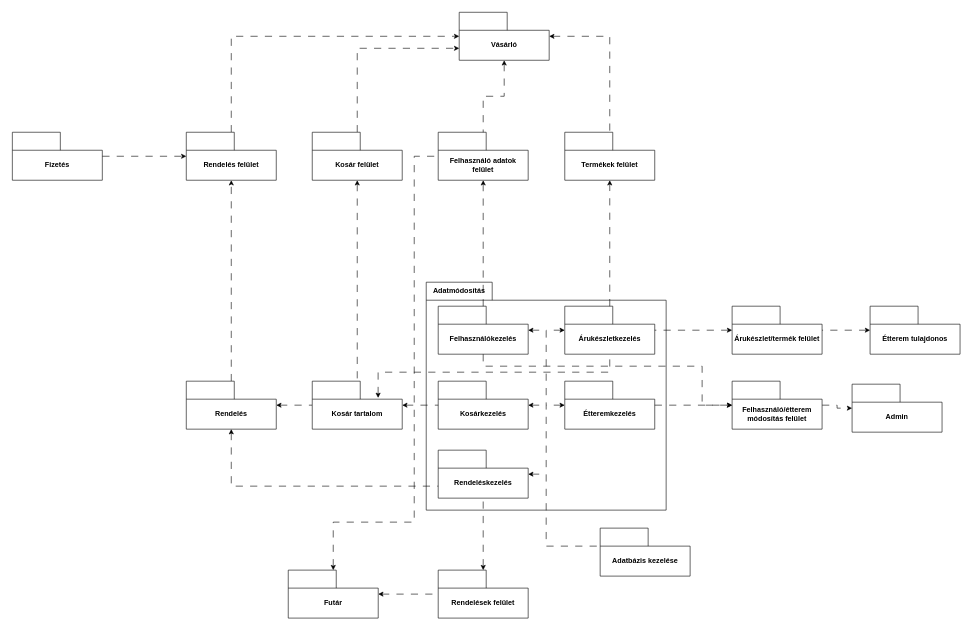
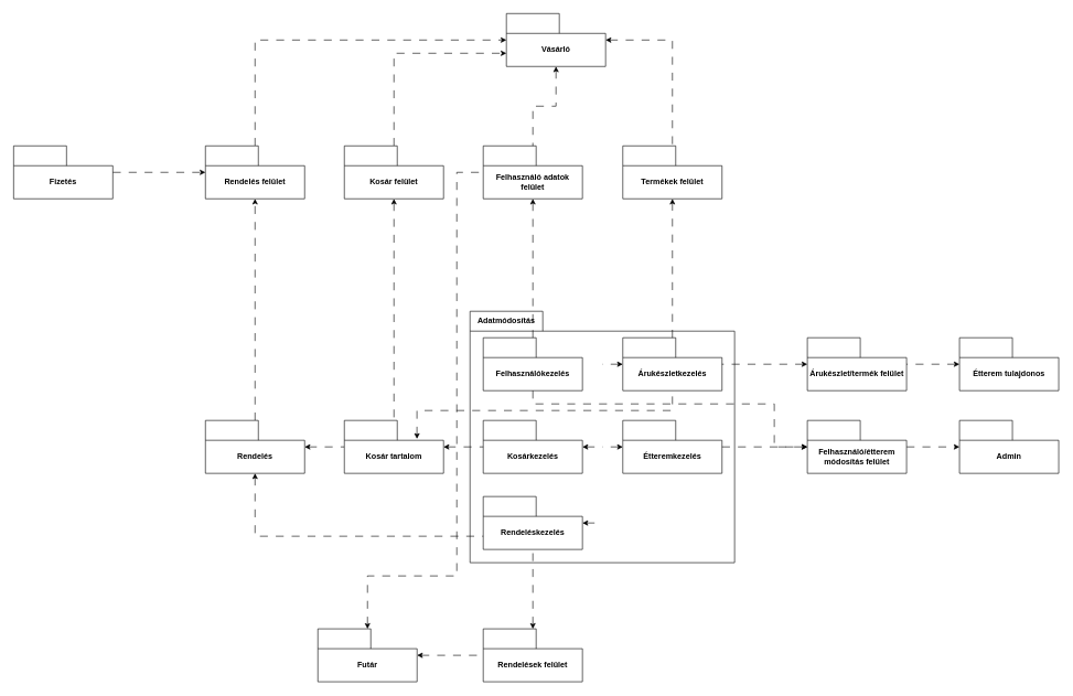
  <mxCell id="0" />
  <mxCell id="1" parent="0" />
  <mxCell id="2" style="edgeStyle=orthogonalEdgeStyle;rounded=0;orthogonalLoop=1;jettySize=auto;html=1;dashed=1;dashPattern=12 12;startArrow=classic;startFill=1;endArrow=none;endFill=0;" parent="1" source="4" target="11" edge="1"><mxGeometry relative="1" as="geometry" /></mxCell>
  <mxCell id="3" style="edgeStyle=orthogonalEdgeStyle;rounded=0;orthogonalLoop=1;jettySize=auto;html=1;dashed=1;dashPattern=12 12;" parent="1" source="4" target="29" edge="1"><mxGeometry relative="1" as="geometry" /></mxCell>
  <mxCell id="4" value="Rendelés" style="shape=folder;fontStyle=1;tabWidth=80;tabHeight=30;tabPosition=left;html=1;boundedLbl=1;whiteSpace=wrap;" parent="1" vertex="1"><mxGeometry x="310" y="635" width="150" height="80" as="geometry" /></mxCell>
  <mxCell id="5" value="Vásárló" style="shape=folder;fontStyle=1;tabWidth=80;tabHeight=30;tabPosition=left;html=1;boundedLbl=1;whiteSpace=wrap;" parent="1" vertex="1"><mxGeometry x="765" y="20" width="150" height="80" as="geometry" /></mxCell>
- <mxCell id="6" value="Adatbázis kezelése" style="shape=folder;fontStyle=1;tabWidth=80;tabHeight=30;tabPosition=left;html=1;boundedLbl=1;whiteSpace=wrap;" parent="1" vertex="1"><mxGeometry x="1000" y="880" width="150" height="80" as="geometry" /></mxCell>
  <mxCell id="7" value="Fizetés" style="shape=folder;fontStyle=1;tabWidth=80;tabHeight=30;tabPosition=left;html=1;boundedLbl=1;whiteSpace=wrap;" parent="1" vertex="1"><mxGeometry x="20" y="220" width="150" height="80" as="geometry" /></mxCell>
  <mxCell id="8" style="edgeStyle=orthogonalEdgeStyle;rounded=0;orthogonalLoop=1;jettySize=auto;html=1;dashed=1;dashPattern=12 12;startArrow=classic;startFill=1;endArrow=none;endFill=0;" parent="1" source="10" target="11" edge="1"><mxGeometry relative="1" as="geometry" /></mxCell>
  <mxCell id="9" style="edgeStyle=orthogonalEdgeStyle;rounded=0;orthogonalLoop=1;jettySize=auto;html=1;dashed=1;dashPattern=12 12;" parent="1" source="10" target="5" edge="1"><mxGeometry relative="1" as="geometry"><Array as="points"><mxPoint x="595" y="80" /></Array></mxGeometry></mxCell>
  <mxCell id="10" value="Kosár felület" style="shape=folder;fontStyle=1;tabWidth=80;tabHeight=30;tabPosition=left;html=1;boundedLbl=1;whiteSpace=wrap;" parent="1" vertex="1"><mxGeometry x="520" y="220" width="150" height="80" as="geometry" /></mxCell>
  <mxCell id="11" value="Kosár tartalom" style="shape=folder;fontStyle=1;tabWidth=80;tabHeight=30;tabPosition=left;html=1;boundedLbl=1;whiteSpace=wrap;" parent="1" vertex="1"><mxGeometry x="520" y="635" width="150" height="80" as="geometry" /></mxCell>
  <mxCell id="12" value="Étterem tulajdonos" style="shape=folder;fontStyle=1;tabWidth=80;tabHeight=30;tabPosition=left;html=1;boundedLbl=1;whiteSpace=wrap;" parent="1" vertex="1"><mxGeometry x="1450" y="510" width="150" height="80" as="geometry" /></mxCell>
  <mxCell id="13" value="Adatmódosítás" style="shape=folder;fontStyle=1;tabWidth=110;tabHeight=30;tabPosition=left;html=1;boundedLbl=1;labelInHeader=1;container=1;collapsible=0;recursiveResize=0;whiteSpace=wrap;" parent="1" vertex="1"><mxGeometry x="710" y="470" width="400" height="380" as="geometry" /></mxCell>
  <mxCell id="14" value="Felhasználókezelés" style="shape=folder;fontStyle=1;tabWidth=80;tabHeight=30;tabPosition=left;html=1;boundedLbl=1;whiteSpace=wrap;" parent="13" vertex="1"><mxGeometry x="20" y="40" width="150" height="80" as="geometry" /></mxCell>
  <mxCell id="15" style="edgeStyle=orthogonalEdgeStyle;rounded=0;orthogonalLoop=1;jettySize=auto;html=1;startArrow=classic;startFill=1;endArrow=none;endFill=0;dashed=1;dashPattern=12 12;" parent="13" source="16" edge="1"><mxGeometry relative="1" as="geometry"><mxPoint x="200" y="205" as="targetPoint" /></mxGeometry></mxCell>
  <mxCell id="16" value="Kosárkezelés" style="shape=folder;fontStyle=1;tabWidth=80;tabHeight=30;tabPosition=left;html=1;boundedLbl=1;whiteSpace=wrap;" parent="13" vertex="1"><mxGeometry x="20" y="165" width="150" height="80" as="geometry" /></mxCell>
  <mxCell id="17" style="edgeStyle=orthogonalEdgeStyle;rounded=0;orthogonalLoop=1;jettySize=auto;html=1;startArrow=classic;startFill=1;endArrow=none;endFill=0;dashed=1;dashPattern=12 12;" parent="13" source="18" edge="1"><mxGeometry relative="1" as="geometry"><mxPoint x="200" y="80" as="targetPoint" /></mxGeometry></mxCell>
  <mxCell id="18" value="Árukészletkezelés" style="shape=folder;fontStyle=1;tabWidth=80;tabHeight=30;tabPosition=left;html=1;boundedLbl=1;whiteSpace=wrap;" parent="13" vertex="1"><mxGeometry x="231" y="40" width="150" height="80" as="geometry" /></mxCell>
  <mxCell id="19" style="edgeStyle=orthogonalEdgeStyle;rounded=0;orthogonalLoop=1;jettySize=auto;html=1;startArrow=classic;startFill=1;endArrow=none;endFill=0;dashed=1;dashPattern=12 12;" parent="13" source="20" edge="1"><mxGeometry relative="1" as="geometry"><mxPoint x="200" y="205" as="targetPoint" /></mxGeometry></mxCell>
  <mxCell id="20" value="Étteremkezelés" style="shape=folder;fontStyle=1;tabWidth=80;tabHeight=30;tabPosition=left;html=1;boundedLbl=1;whiteSpace=wrap;" parent="13" vertex="1"><mxGeometry x="231" y="165" width="150" height="80" as="geometry" /></mxCell>
  <mxCell id="21" style="edgeStyle=orthogonalEdgeStyle;rounded=0;orthogonalLoop=1;jettySize=auto;html=1;startArrow=classic;startFill=1;endArrow=none;endFill=0;dashed=1;dashPattern=12 12;" parent="13" source="22" edge="1"><mxGeometry relative="1" as="geometry"><mxPoint x="200" y="320" as="targetPoint" /></mxGeometry></mxCell>
  <mxCell id="22" value="Rendeléskezelés" style="shape=folder;fontStyle=1;tabWidth=80;tabHeight=30;tabPosition=left;html=1;boundedLbl=1;whiteSpace=wrap;" parent="13" vertex="1"><mxGeometry x="20" y="280" width="150" height="80" as="geometry" /></mxCell>
  <mxCell id="23" style="edgeStyle=orthogonalEdgeStyle;rounded=0;orthogonalLoop=1;jettySize=auto;html=1;dashed=1;dashPattern=12 12;startArrow=classic;startFill=1;endArrow=none;endFill=0;" parent="1" source="11" target="16" edge="1"><mxGeometry relative="1" as="geometry" /></mxCell>
  <mxCell id="24" value="Felhasználó adatok felület" style="shape=folder;fontStyle=1;tabWidth=80;tabHeight=30;tabPosition=left;html=1;boundedLbl=1;whiteSpace=wrap;" parent="1" vertex="1"><mxGeometry x="730" y="220" width="150" height="80" as="geometry" /></mxCell>
  <mxCell id="25" style="edgeStyle=orthogonalEdgeStyle;rounded=0;orthogonalLoop=1;jettySize=auto;html=1;dashed=1;dashPattern=12 12;endArrow=none;endFill=0;startArrow=classic;startFill=1;" parent="1" source="24" target="14" edge="1"><mxGeometry relative="1" as="geometry"><mxPoint x="1026" y="340" as="sourcePoint" /><mxPoint x="1026" y="520" as="targetPoint" /></mxGeometry></mxCell>
  <mxCell id="26" style="edgeStyle=orthogonalEdgeStyle;rounded=0;orthogonalLoop=1;jettySize=auto;html=1;dashed=1;dashPattern=12 12;endArrow=none;endFill=0;startArrow=classic;startFill=1;" parent="1" source="5" target="24" edge="1"><mxGeometry relative="1" as="geometry"><mxPoint x="815" y="310" as="sourcePoint" /><mxPoint x="815" y="520" as="targetPoint" /></mxGeometry></mxCell>
  <mxCell id="27" value="Termékek felület" style="shape=folder;fontStyle=1;tabWidth=80;tabHeight=30;tabPosition=left;html=1;boundedLbl=1;whiteSpace=wrap;" parent="1" vertex="1"><mxGeometry x="941" y="220" width="150" height="80" as="geometry" /></mxCell>
  <mxCell id="28" style="edgeStyle=orthogonalEdgeStyle;rounded=0;orthogonalLoop=1;jettySize=auto;html=1;dashed=1;dashPattern=12 12;" parent="1" source="29" target="5" edge="1"><mxGeometry relative="1" as="geometry"><Array as="points"><mxPoint x="385" y="60" /></Array></mxGeometry></mxCell>
  <mxCell id="29" value="Rendelés felület" style="shape=folder;fontStyle=1;tabWidth=80;tabHeight=30;tabPosition=left;html=1;boundedLbl=1;whiteSpace=wrap;" parent="1" vertex="1"><mxGeometry x="310" y="220" width="150" height="80" as="geometry" /></mxCell>
  <mxCell id="30" style="edgeStyle=orthogonalEdgeStyle;rounded=0;orthogonalLoop=1;jettySize=auto;html=1;dashed=1;dashPattern=12 12;" parent="1" source="7" target="29" edge="1"><mxGeometry relative="1" as="geometry"><mxPoint x="270" y="490" as="sourcePoint" /><mxPoint x="405" y="310" as="targetPoint" /></mxGeometry></mxCell>
  <mxCell id="31" style="edgeStyle=orthogonalEdgeStyle;rounded=0;orthogonalLoop=1;jettySize=auto;html=1;dashed=1;dashPattern=12 12;endArrow=none;endFill=0;startArrow=classic;startFill=1;" parent="1" source="5" target="27" edge="1"><mxGeometry relative="1" as="geometry"><mxPoint x="815" y="110" as="sourcePoint" /><mxPoint x="815" y="230" as="targetPoint" /></mxGeometry></mxCell>
  <mxCell id="32" style="edgeStyle=orthogonalEdgeStyle;rounded=0;orthogonalLoop=1;jettySize=auto;html=1;dashed=1;dashPattern=12 12;" parent="1" source="18" target="27" edge="1"><mxGeometry relative="1" as="geometry" /></mxCell>
  <mxCell id="33" style="edgeStyle=orthogonalEdgeStyle;rounded=0;orthogonalLoop=1;jettySize=auto;html=1;dashed=1;dashPattern=12 12;endArrow=none;endFill=0;startArrow=classic;startFill=1;" parent="1" source="4" target="22" edge="1"><mxGeometry relative="1" as="geometry"><mxPoint x="180" y="715" as="sourcePoint" /><mxPoint x="796" y="810" as="targetPoint" /><Array as="points"><mxPoint x="385" y="810" /></Array></mxGeometry></mxCell>
  <mxCell id="34" style="edgeStyle=orthogonalEdgeStyle;rounded=0;orthogonalLoop=1;jettySize=auto;html=1;dashed=1;dashPattern=12 12;startArrow=classic;startFill=1;endArrow=none;endFill=0;" parent="1" source="35" target="22" edge="1"><mxGeometry relative="1" as="geometry" /></mxCell>
  <mxCell id="35" value="Rendelések felület" style="shape=folder;fontStyle=1;tabWidth=80;tabHeight=30;tabPosition=left;html=1;boundedLbl=1;whiteSpace=wrap;" parent="1" vertex="1"><mxGeometry x="730" y="950" width="150" height="80" as="geometry" /></mxCell>
  <mxCell id="36" style="edgeStyle=orthogonalEdgeStyle;rounded=0;orthogonalLoop=1;jettySize=auto;html=1;startArrow=classic;startFill=1;endArrow=none;endFill=0;dashed=1;dashPattern=12 12;" parent="1" source="38" target="35" edge="1"><mxGeometry relative="1" as="geometry" /></mxCell>
  <mxCell id="37" style="edgeStyle=orthogonalEdgeStyle;rounded=0;orthogonalLoop=1;jettySize=auto;html=1;dashed=1;dashPattern=12 12;startArrow=classic;startFill=1;endArrow=none;endFill=0;" edge="1" parent="1" source="38" target="24"><mxGeometry relative="1" as="geometry"><mxPoint x="555" y="900" as="targetPoint" /><Array as="points"><mxPoint x="555" y="870" /><mxPoint x="690" y="870" /><mxPoint x="690" y="260" /></Array></mxGeometry></mxCell>
  <mxCell id="38" value="Futár" style="shape=folder;fontStyle=1;tabWidth=80;tabHeight=30;tabPosition=left;html=1;boundedLbl=1;whiteSpace=wrap;" parent="1" vertex="1"><mxGeometry x="480" y="950" width="150" height="80" as="geometry" /></mxCell>
- <mxCell id="39" value="Admin" style="shape=folder;fontStyle=1;tabWidth=80;tabHeight=30;tabPosition=left;html=1;boundedLbl=1;whiteSpace=wrap;" parent="1" vertex="1"><mxGeometry x="1420" y="640" width="150" height="80" as="geometry" /></mxCell>
- <mxCell id="40" style="edgeStyle=orthogonalEdgeStyle;rounded=0;orthogonalLoop=1;jettySize=auto;html=1;dashed=1;dashPattern=12 12;startArrow=classic;startFill=1;endArrow=none;endFill=0;" parent="1" source="14" target="6" edge="1"><mxGeometry relative="1" as="geometry"><mxPoint x="910" y="570" as="sourcePoint" /><mxPoint x="1100" y="620" as="targetPoint" /><Array as="points"><mxPoint x="910" y="550" /><mxPoint x="910" y="910" /></Array></mxGeometry></mxCell>
+ <mxCell id="39" value="Admin" style="shape=folder;fontStyle=1;tabWidth=80;tabHeight=30;tabPosition=left;html=1;boundedLbl=1;whiteSpace=wrap;" parent="1" vertex="1"><mxGeometry x="1450" y="635" width="150" height="80" as="geometry" /></mxCell>
  <mxCell id="41" value="Árukészlet/termék felület" style="shape=folder;fontStyle=1;tabWidth=80;tabHeight=30;tabPosition=left;html=1;boundedLbl=1;whiteSpace=wrap;" parent="1" vertex="1"><mxGeometry x="1220" y="510" width="150" height="80" as="geometry" /></mxCell>
  <mxCell id="42" style="edgeStyle=orthogonalEdgeStyle;rounded=0;orthogonalLoop=1;jettySize=auto;html=1;dashed=1;dashPattern=12 12;endArrow=none;endFill=0;startArrow=classic;startFill=1;" parent="1" source="41" target="18" edge="1"><mxGeometry relative="1" as="geometry"><mxPoint x="1169" y="570" as="sourcePoint" /><mxPoint x="1040" y="570" as="targetPoint" /></mxGeometry></mxCell>
  <mxCell id="43" style="edgeStyle=orthogonalEdgeStyle;rounded=0;orthogonalLoop=1;jettySize=auto;html=1;dashed=1;dashPattern=12 12;endArrow=none;endFill=0;startArrow=classic;startFill=1;" parent="1" source="12" target="41" edge="1"><mxGeometry relative="1" as="geometry"><mxPoint x="1230" y="560" as="sourcePoint" /><mxPoint x="1101" y="560" as="targetPoint" /></mxGeometry></mxCell>
  <mxCell id="44" style="edgeStyle=orthogonalEdgeStyle;rounded=0;orthogonalLoop=1;jettySize=auto;html=1;startArrow=classic;startFill=1;endArrow=none;endFill=0;dashed=1;dashPattern=12 12;exitX=0.732;exitY=0.348;exitDx=0;exitDy=0;exitPerimeter=0;" parent="1" source="11" target="18" edge="1"><mxGeometry relative="1" as="geometry"><mxPoint x="920" y="560" as="targetPoint" /><mxPoint x="951" y="560" as="sourcePoint" /><Array as="points"><mxPoint x="630" y="620" /><mxPoint x="1016" y="620" /></Array></mxGeometry></mxCell>
  <mxCell id="45" style="edgeStyle=orthogonalEdgeStyle;rounded=0;orthogonalLoop=1;jettySize=auto;html=1;dashed=1;dashPattern=12 12;" edge="1" parent="1" source="46" target="39"><mxGeometry relative="1" as="geometry" /></mxCell>
  <mxCell id="46" value="Felhasználó/étterem módosítás felület" style="shape=folder;fontStyle=1;tabWidth=80;tabHeight=30;tabPosition=left;html=1;boundedLbl=1;whiteSpace=wrap;" vertex="1" parent="1"><mxGeometry x="1220" y="635" width="150" height="80" as="geometry" /></mxCell>
  <mxCell id="47" style="edgeStyle=orthogonalEdgeStyle;rounded=0;orthogonalLoop=1;jettySize=auto;html=1;dashed=1;dashPattern=12 12;" edge="1" parent="1" source="20" target="46"><mxGeometry relative="1" as="geometry" /></mxCell>
  <mxCell id="48" style="edgeStyle=orthogonalEdgeStyle;rounded=0;orthogonalLoop=1;jettySize=auto;html=1;dashed=1;dashPattern=12 12;" edge="1" parent="1" source="14" target="46"><mxGeometry relative="1" as="geometry"><mxPoint x="1101" y="685" as="sourcePoint" /><mxPoint x="1230" y="685" as="targetPoint" /><Array as="points"><mxPoint x="805" y="610" /><mxPoint x="1170" y="610" /><mxPoint x="1170" y="675" /></Array></mxGeometry></mxCell>
